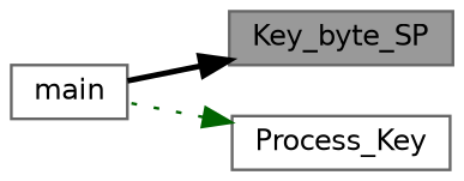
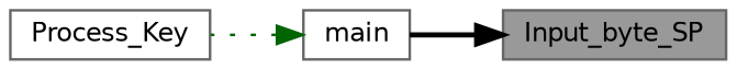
  digraph {
    rankdir=RL
    node [color=grey40 fillcolor=white fontname=Helvetica fontsize=10 shape=box style=filled]
    edge [dir=back fontname=Helvetica fontsize=10 labelfontname=Helvetica labelfontsize=10]
-   n1 [color=gray40 fillcolor=grey60 fontcolor=black height=0.2 label=Key_byte_SP width=0.4]
+   n1 [color=gray40 fillcolor=grey60 fontcolor=black height=0.2 label=Input_byte_SP width=0.4]
    n2 [height=0.2 label=main width=0.4]
    n3 [height=0.2 label=Process_Key width=0.4]
    n1 -> n2 [color=black style=bold]
-   n3 -> n2 [color=darkgreen style=dotted]
+   n2 -> n3 [color=darkgreen style=dotted]
  }
